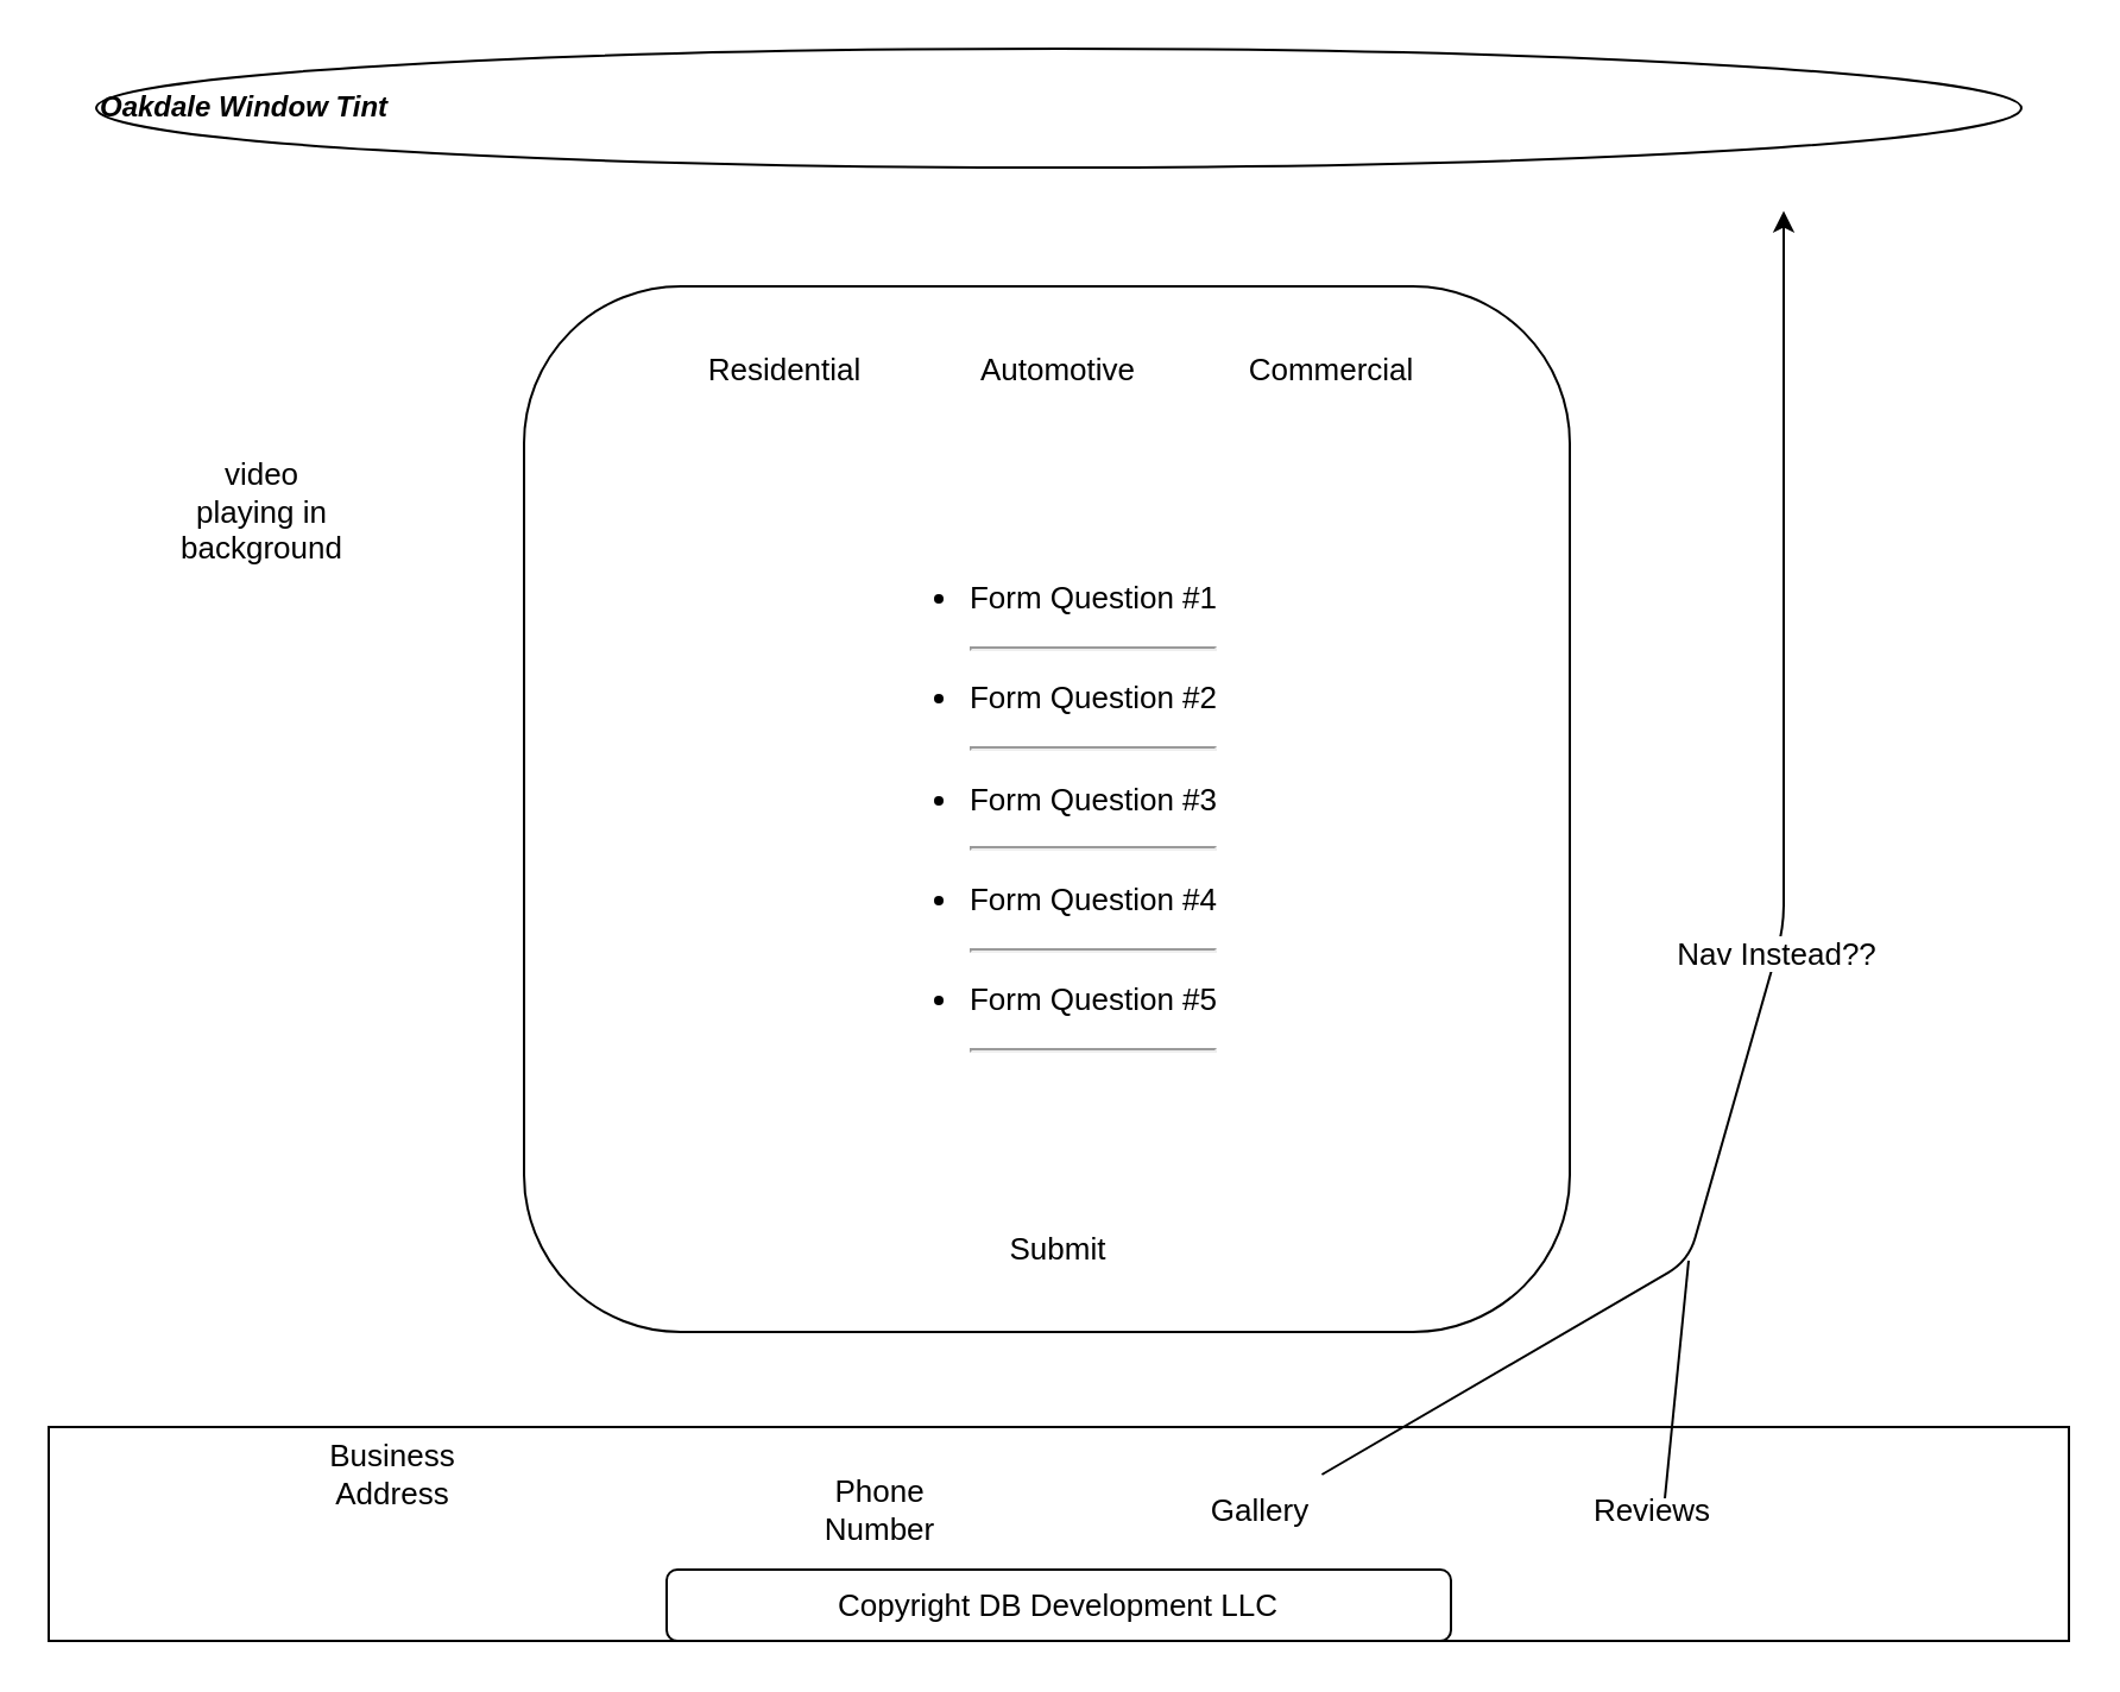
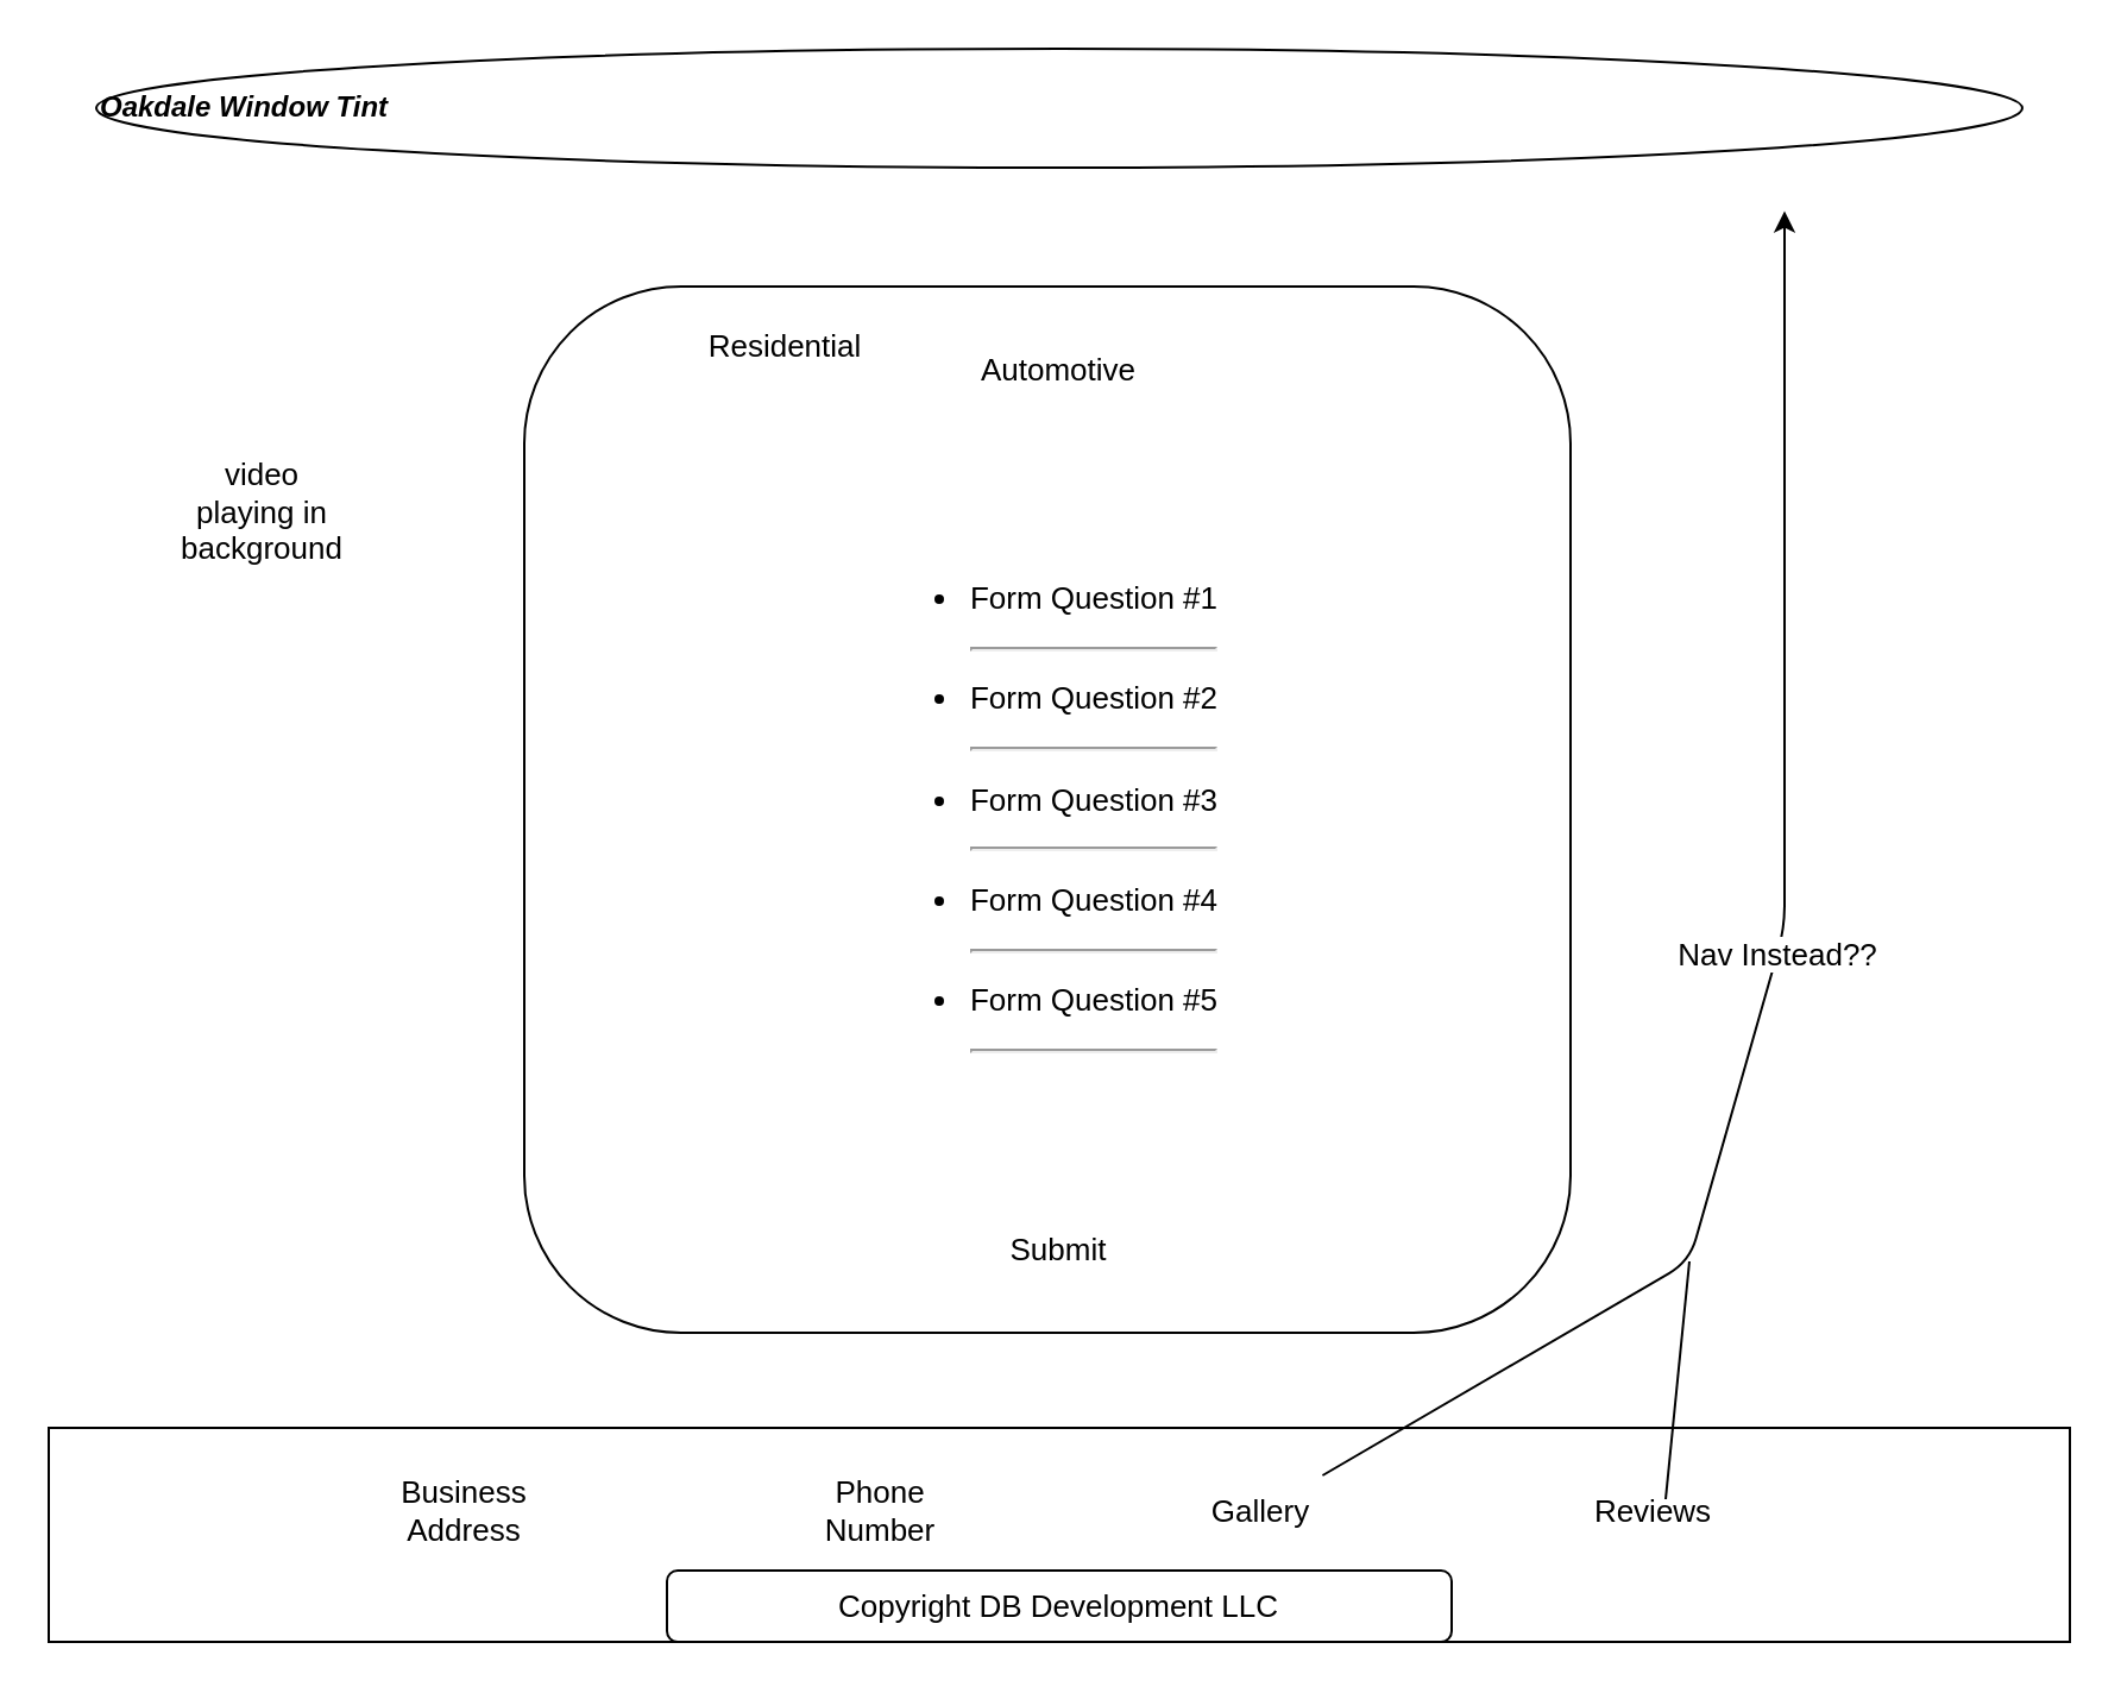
  <mxCell id="0" />
  <mxCell id="1" parent="0" />
  <mxCell id="2" value="&lt;i&gt;&lt;b&gt;Oakdale Window Tint&lt;/b&gt;&lt;/i&gt;" style="ellipse;whiteSpace=wrap;html=1;align=left;" parent="1" vertex="1"><mxGeometry x="40" y="20" width="810" height="50" as="geometry" /></mxCell>
  <mxCell id="3" value="&lt;ul&gt;&lt;li style=&quot;line-height: 2.1&quot;&gt;Form Question #1&lt;hr&gt;&lt;/li&gt;&lt;li style=&quot;line-height: 2.1&quot;&gt;Form Question #2&lt;hr&gt;&lt;/li&gt;&lt;li style=&quot;line-height: 2.1&quot;&gt;Form Question #3&lt;hr&gt;&lt;/li&gt;&lt;li style=&quot;line-height: 2.1&quot;&gt;Form Question #4&lt;hr&gt;&lt;/li&gt;&lt;li&gt;&lt;span style=&quot;line-height: 2.1&quot;&gt;Form Question #5&lt;/span&gt;&lt;hr&gt;&lt;/li&gt;&lt;/ul&gt;" style="rounded=1;whiteSpace=wrap;html=1;fontSize=13;" parent="1" vertex="1"><mxGeometry x="220" y="120" width="440" height="440" as="geometry" /></mxCell>
- <mxCell id="4" value="Residential" style="text;html=1;strokeColor=none;fillColor=none;align=center;verticalAlign=middle;whiteSpace=wrap;rounded=0;fontSize=13;" parent="1" vertex="1"><mxGeometry x="300" y="140" width="60" height="30" as="geometry" /></mxCell>
+ <mxCell id="4" value="Residential" style="text;html=1;strokeColor=none;fillColor=none;align=center;verticalAlign=middle;whiteSpace=wrap;rounded=0;fontSize=13;" parent="1" vertex="1"><mxGeometry x="300" y="130" width="60" height="30" as="geometry" /></mxCell>
  <mxCell id="5" value="Automotive" style="text;html=1;strokeColor=none;fillColor=none;align=center;verticalAlign=middle;whiteSpace=wrap;rounded=0;fontSize=13;" parent="1" vertex="1"><mxGeometry x="415" y="140" width="60" height="30" as="geometry" /></mxCell>
- <mxCell id="6" value="Commercial" style="text;html=1;strokeColor=none;fillColor=none;align=center;verticalAlign=middle;whiteSpace=wrap;rounded=0;fontSize=13;" parent="1" vertex="1"><mxGeometry x="530" y="140" width="60" height="30" as="geometry" /></mxCell>
  <mxCell id="7" value="Submit" style="text;html=1;strokeColor=none;fillColor=none;align=center;verticalAlign=middle;whiteSpace=wrap;rounded=0;fontSize=13;" parent="1" vertex="1"><mxGeometry x="415" y="510" width="60" height="30" as="geometry" /></mxCell>
  <mxCell id="8" value="" style="rounded=0;whiteSpace=wrap;html=1;fontSize=13;" parent="1" vertex="1"><mxGeometry y="600" width="850" height="90" as="geometry" x="20" /></mxCell>
- <mxCell id="9" value="Business Address" style="text;html=1;strokeColor=none;fillColor=none;align=center;verticalAlign=middle;whiteSpace=wrap;rounded=0;fontSize=13;" parent="1" vertex="1"><mxGeometry x="135" y="605" width="60" height="30" as="geometry" /></mxCell>
+ <mxCell id="9" value="Business Address" style="text;html=1;strokeColor=none;fillColor=none;align=center;verticalAlign=middle;whiteSpace=wrap;rounded=0;fontSize=13;" parent="1" vertex="1"><mxGeometry x="165" y="620" width="60" height="30" as="geometry" /></mxCell>
  <mxCell id="10" value="Reviews" style="text;html=1;strokeColor=none;fillColor=none;align=center;verticalAlign=middle;whiteSpace=wrap;rounded=0;fontSize=13;" parent="1" vertex="1"><mxGeometry x="665" y="620" width="60" height="30" as="geometry" /></mxCell>
  <mxCell id="11" value="Gallery" style="text;html=1;strokeColor=none;fillColor=none;align=center;verticalAlign=middle;whiteSpace=wrap;rounded=0;fontSize=13;" parent="1" vertex="1"><mxGeometry x="500" y="620" width="60" height="30" as="geometry" /></mxCell>
  <mxCell id="12" value="Phone Number" style="text;html=1;strokeColor=none;fillColor=none;align=center;verticalAlign=middle;whiteSpace=wrap;rounded=0;fontSize=13;" parent="1" vertex="1"><mxGeometry x="340" y="620" width="60" height="30" as="geometry" /></mxCell>
  <mxCell id="13" value="Copyright DB Development LLC" style="whiteSpace=wrap;html=1;fontSize=13;rounded=1;" parent="1" vertex="1"><mxGeometry x="280" y="660" width="330" height="30" as="geometry" /></mxCell>
  <mxCell id="14" value="video playing in background" style="text;html=1;strokeColor=none;fillColor=none;align=center;verticalAlign=middle;whiteSpace=wrap;rounded=0;fontSize=13;" parent="1" vertex="1"><mxGeometry x="80" y="200" width="60" height="30" as="geometry" /></mxCell>
  <mxCell id="15" value="" style="endArrow=classic;html=1;fontSize=13;" parent="1" source="11" edge="1"><mxGeometry relative="1" as="geometry"><mxPoint x="590" y="619" as="sourcePoint" /><mxPoint x="750" y="88.286" as="targetPoint" /><Array as="points"><mxPoint x="710" y="530" /><mxPoint x="750" y="390" /></Array></mxGeometry></mxCell>
  <mxCell id="16" value="Nav Instead??" style="edgeLabel;resizable=0;html=1;align=center;verticalAlign=middle;fontSize=13;" parent="15" connectable="0" vertex="1"><mxGeometry relative="1" as="geometry" /></mxCell>
  <mxCell id="17" value="" style="endArrow=none;html=1;fontSize=13;" parent="1" edge="1"><mxGeometry width="50" height="50" relative="1" as="geometry"><mxPoint x="700" y="630" as="sourcePoint" /><mxPoint x="710" y="530" as="targetPoint" /></mxGeometry></mxCell>
